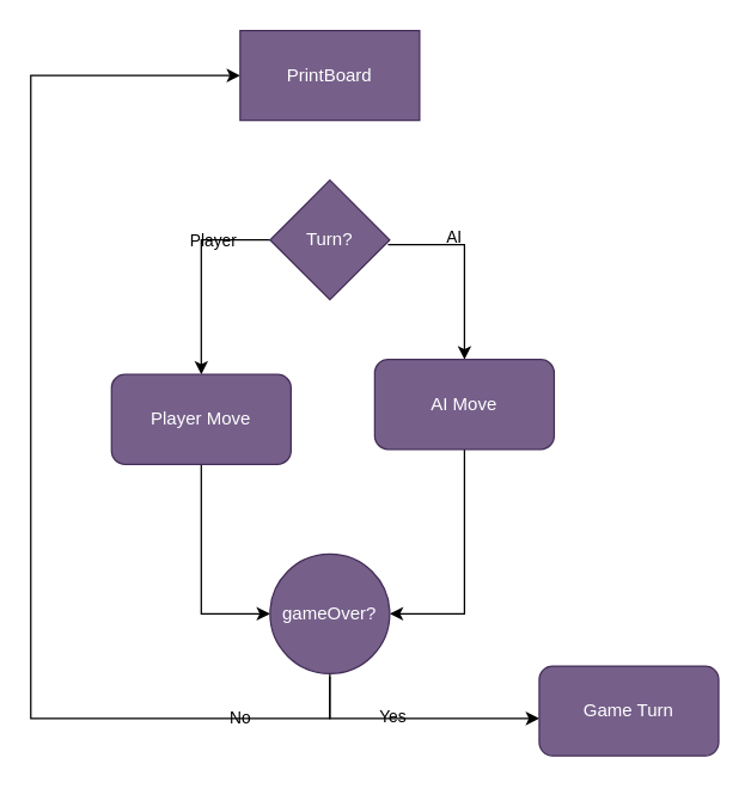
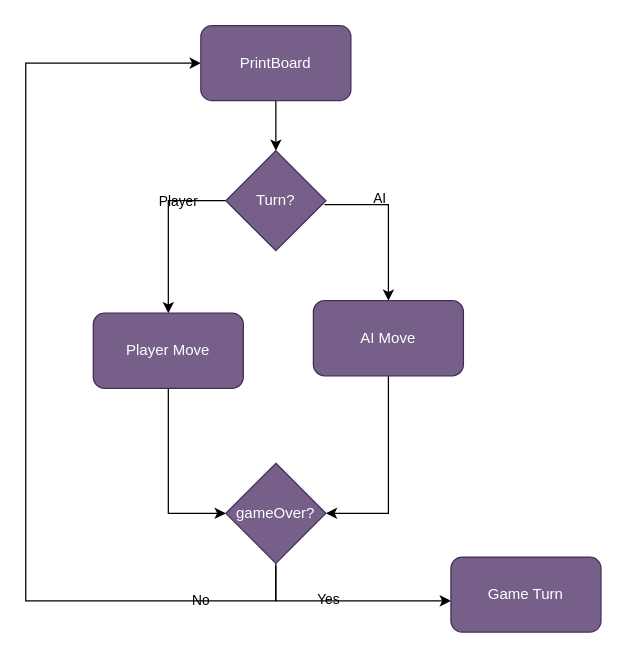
  <mxCell id="0" />
  <mxCell id="1" parent="0" />
  <mxCell id="2" style="edgeStyle=orthogonalEdgeStyle;rounded=0;orthogonalLoop=1;jettySize=auto;html=1;entryX=0.5;entryY=0;entryDx=0;entryDy=0;exitX=0;exitY=0.5;exitDx=0;exitDy=0;labelBackgroundColor=none;fontColor=default;" edge="1" parent="1" source="6" target="8"><mxGeometry relative="1" as="geometry" /></mxCell>
  <mxCell id="3" value="Player" style="edgeLabel;html=1;align=center;verticalAlign=middle;resizable=0;points=[];labelBackgroundColor=none;" vertex="1" connectable="0" parent="2"><mxGeometry x="-0.423" relative="1" as="geometry"><mxPoint as="offset" /></mxGeometry></mxCell>
  <mxCell id="4" style="edgeStyle=orthogonalEdgeStyle;rounded=0;orthogonalLoop=1;jettySize=auto;html=1;entryX=0.5;entryY=0;entryDx=0;entryDy=0;exitX=0.986;exitY=0.539;exitDx=0;exitDy=0;exitPerimeter=0;labelBackgroundColor=none;fontColor=default;" edge="1" parent="1" source="6" target="10"><mxGeometry relative="1" as="geometry"><Array as="points"><mxPoint x="310" y="163" /></Array></mxGeometry></mxCell>
  <mxCell id="5" value="AI&lt;div&gt;&lt;br&gt;&lt;/div&gt;" style="edgeLabel;html=1;align=center;verticalAlign=middle;resizable=0;points=[];labelBackgroundColor=none;" vertex="1" connectable="0" parent="4"><mxGeometry x="-0.314" y="-1" relative="1" as="geometry"><mxPoint as="offset" /></mxGeometry></mxCell>
  <mxCell id="6" value="Turn?" style="rhombus;whiteSpace=wrap;html=1;labelBackgroundColor=none;fillColor=#76608a;fontColor=#ffffff;strokeColor=#432D57;" vertex="1" parent="1"><mxGeometry x="180" y="120" width="80" height="80" as="geometry" /></mxCell>
  <mxCell id="7" style="edgeStyle=orthogonalEdgeStyle;rounded=0;orthogonalLoop=1;jettySize=auto;html=1;entryX=0;entryY=0.5;entryDx=0;entryDy=0;labelBackgroundColor=none;fontColor=default;" edge="1" parent="1" source="8" target="15"><mxGeometry relative="1" as="geometry" /></mxCell>
  <mxCell id="8" value="Player Move" style="rounded=1;whiteSpace=wrap;html=1;labelBackgroundColor=none;labelBorderColor=none;textShadow=0;fillColor=#76608a;fontColor=#ffffff;strokeColor=#432D57;" vertex="1" parent="1"><mxGeometry x="74" y="250" width="120" height="60" as="geometry" /></mxCell>
  <mxCell id="9" style="edgeStyle=orthogonalEdgeStyle;rounded=0;orthogonalLoop=1;jettySize=auto;html=1;entryX=1;entryY=0.5;entryDx=0;entryDy=0;labelBackgroundColor=none;fontColor=default;" edge="1" parent="1" source="10" target="15"><mxGeometry relative="1" as="geometry" /></mxCell>
  <mxCell id="10" value="AI Move" style="rounded=1;whiteSpace=wrap;html=1;labelBackgroundColor=none;labelBorderColor=none;textShadow=0;fillColor=#76608a;fontColor=#ffffff;strokeColor=#432D57;" vertex="1" parent="1"><mxGeometry x="250" y="240" width="120" height="60" as="geometry" /></mxCell>
  <mxCell id="11" style="edgeStyle=orthogonalEdgeStyle;rounded=0;orthogonalLoop=1;jettySize=auto;html=1;entryX=0;entryY=0.5;entryDx=0;entryDy=0;exitX=0.499;exitY=1.024;exitDx=0;exitDy=0;exitPerimeter=0;labelBackgroundColor=none;fontColor=default;" edge="1" parent="1" source="15" target="17"><mxGeometry relative="1" as="geometry"><Array as="points"><mxPoint x="220" y="480" /><mxPoint x="20" y="480" /><mxPoint x="20" y="50" /></Array></mxGeometry></mxCell>
  <mxCell id="12" value="No" style="edgeLabel;html=1;align=center;verticalAlign=middle;resizable=0;points=[];labelBackgroundColor=none;" vertex="1" connectable="0" parent="11"><mxGeometry x="-0.78" y="-1" relative="1" as="geometry"><mxPoint as="offset" /></mxGeometry></mxCell>
  <mxCell id="13" style="edgeStyle=orthogonalEdgeStyle;rounded=0;orthogonalLoop=1;jettySize=auto;html=1;labelBackgroundColor=none;fontColor=default;" edge="1" parent="1" source="15" target="18"><mxGeometry relative="1" as="geometry"><mxPoint x="350" y="480" as="targetPoint" /><Array as="points"><mxPoint x="220" y="480" /></Array></mxGeometry></mxCell>
  <mxCell id="14" value="Yes" style="edgeLabel;html=1;align=center;verticalAlign=middle;resizable=0;points=[];labelBackgroundColor=none;" vertex="1" connectable="0" parent="13"><mxGeometry x="-0.168" y="2" relative="1" as="geometry"><mxPoint as="offset" /></mxGeometry></mxCell>
- <mxCell id="15" value="gameOver?" style="ellipse;whiteSpace=wrap;html=1;labelBackgroundColor=none;fillColor=#76608a;fontColor=#ffffff;strokeColor=#432D57;" vertex="1" parent="1"><mxGeometry x="180" y="370" width="80" height="80" as="geometry" /></mxCell>
- <mxCell id="17" value="PrintBoard" style="whiteSpace=wrap;html=1;labelBackgroundColor=none;labelBorderColor=none;textShadow=0;fillColor=#76608a;fontColor=#ffffff;strokeColor=#432D57;rounded=0;" vertex="1" parent="1"><mxGeometry x="160" y="20" width="120" height="60" as="geometry" /></mxCell>
+ <mxCell id="15" value="gameOver?" style="rhombus;whiteSpace=wrap;html=1;labelBackgroundColor=none;fillColor=#76608a;fontColor=#ffffff;strokeColor=#432D57;" vertex="1" parent="1"><mxGeometry x="180" y="370" width="80" height="80" as="geometry" /></mxCell>
+ <mxCell id="16" style="edgeStyle=orthogonalEdgeStyle;rounded=0;orthogonalLoop=1;jettySize=auto;html=1;entryX=0.5;entryY=0;entryDx=0;entryDy=0;labelBackgroundColor=none;fontColor=default;" edge="1" parent="1" source="17" target="6"><mxGeometry relative="1" as="geometry" /></mxCell>
+ <mxCell id="17" value="PrintBoard" style="rounded=1;whiteSpace=wrap;html=1;labelBackgroundColor=none;labelBorderColor=none;textShadow=0;fillColor=#76608a;fontColor=#ffffff;strokeColor=#432D57;" vertex="1" parent="1"><mxGeometry x="160" y="20" width="120" height="60" as="geometry" /></mxCell>
  <mxCell id="18" value="&lt;font color=&quot;#ffffff&quot;&gt;Game Turn&lt;/font&gt;" style="rounded=1;whiteSpace=wrap;html=1;labelBackgroundColor=none;labelBorderColor=none;textShadow=0;fillColor=#76608a;fontColor=#ffffff;strokeColor=#432D57;" vertex="1" parent="1"><mxGeometry x="360" y="445" width="120" height="60" as="geometry" /></mxCell>
